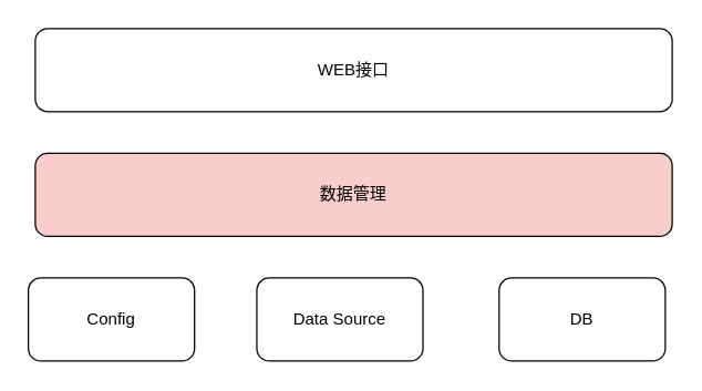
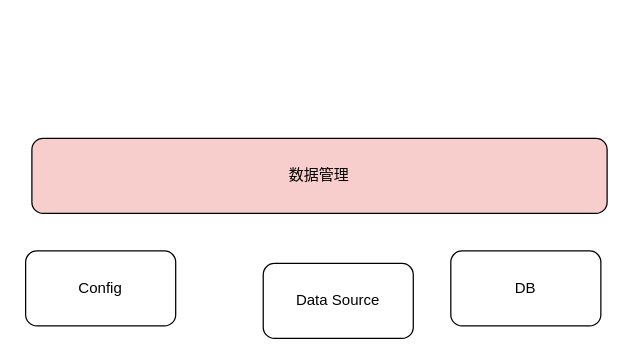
  <mxCell id="0" />
  <mxCell id="1" parent="0" />
- <mxCell id="2" value="WEB接口" style="rounded=1;whiteSpace=wrap;html=1;" vertex="1" parent="1"><mxGeometry x="25" y="20" width="460" height="60" as="geometry" /></mxCell>
  <mxCell id="3" value="数据管理" style="rounded=1;whiteSpace=wrap;html=1;fillColor=#f8cecc;" vertex="1" parent="1"><mxGeometry x="25" y="110" width="460" height="60" as="geometry" /></mxCell>
  <mxCell id="4" value="DB" style="rounded=1;whiteSpace=wrap;html=1;" vertex="1" parent="1"><mxGeometry x="360" y="200" width="120" height="60" as="geometry" /></mxCell>
  <mxCell id="5" value="Config" style="rounded=1;whiteSpace=wrap;html=1;" vertex="1" parent="1"><mxGeometry x="20" y="200" width="120" height="60" as="geometry" /></mxCell>
- <mxCell id="6" value="Data Source" style="rounded=1;whiteSpace=wrap;html=1;" vertex="1" parent="1"><mxGeometry x="185" y="200" width="120" height="60" as="geometry" /></mxCell>
+ <mxCell id="6" value="Data Source" style="rounded=1;whiteSpace=wrap;html=1;" vertex="1" parent="1"><mxGeometry x="210" y="210" width="120" height="60" as="geometry" /></mxCell>
